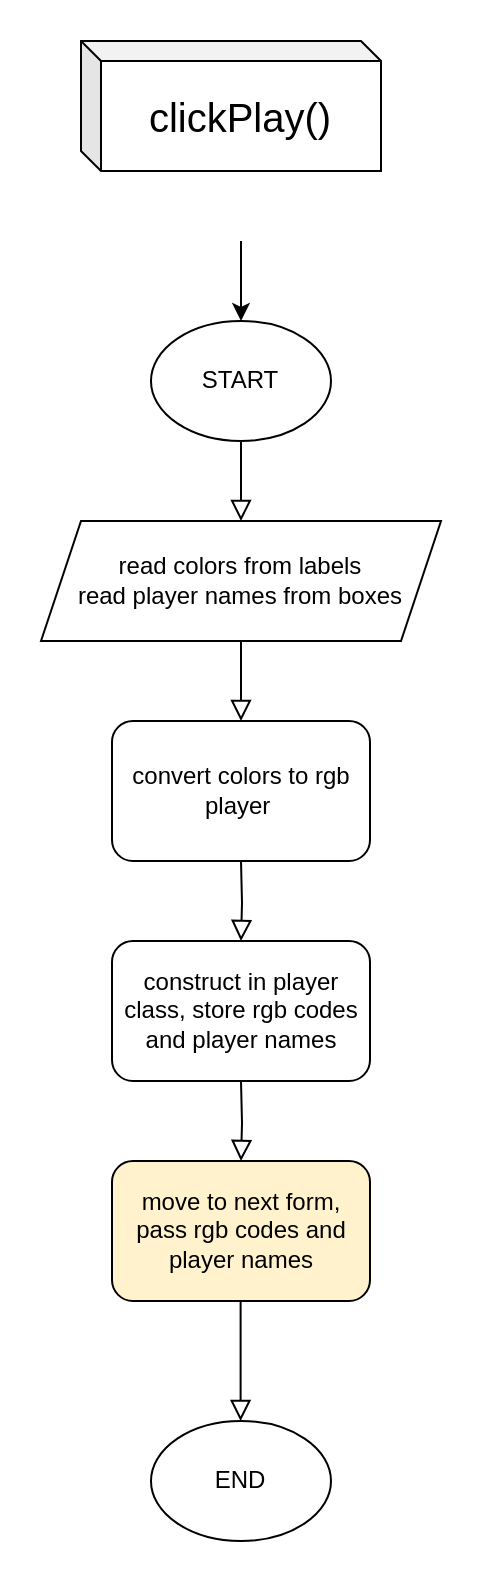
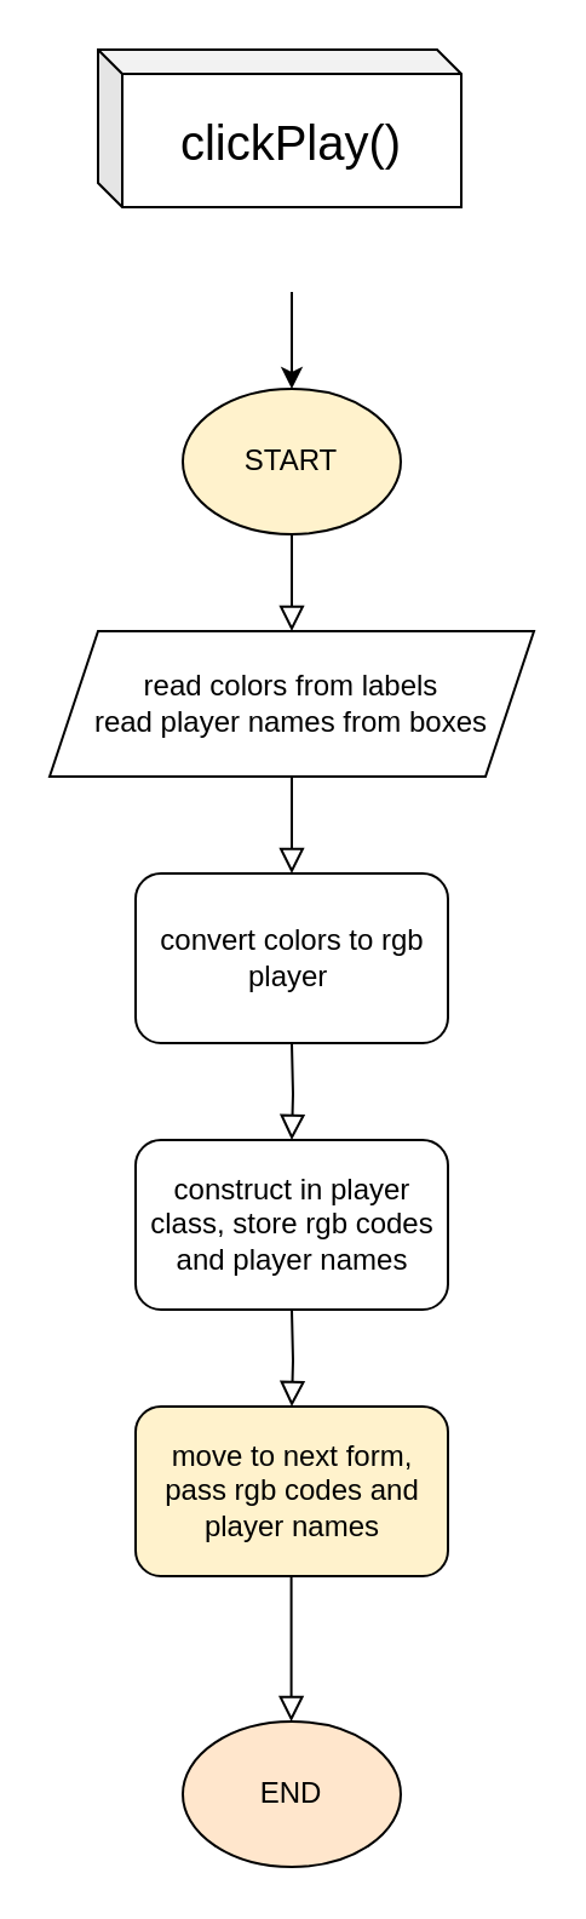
  <mxCell id="0" />
  <mxCell id="1" parent="0" />
  <mxCell id="2" value="" style="rounded=0;html=1;jettySize=auto;orthogonalLoop=1;fontSize=11;endArrow=block;endFill=0;endSize=8;strokeWidth=1;shadow=0;labelBackgroundColor=none;edgeStyle=orthogonalEdgeStyle;exitX=0.5;exitY=1;exitDx=0;exitDy=0;entryX=0.5;entryY=0;entryDx=0;entryDy=0;" parent="1" target="8" edge="1" source="5"><mxGeometry relative="1" as="geometry"><mxPoint x="120" y="230" as="sourcePoint" /><mxPoint x="121" y="260" as="targetPoint" /></mxGeometry></mxCell>
  <mxCell id="3" style="edgeStyle=orthogonalEdgeStyle;rounded=0;orthogonalLoop=1;jettySize=auto;html=1;exitX=0;exitY=0;exitDx=80;exitDy=100;exitPerimeter=0;" parent="1" source="4" edge="1"><mxGeometry relative="1" as="geometry"><mxPoint x="120" y="160" as="targetPoint" /></mxGeometry></mxCell>
  <mxCell id="4" value="&lt;font style=&quot;font-size: 20px&quot;&gt;clickPlay()&lt;/font&gt;" style="shape=cube;whiteSpace=wrap;html=1;boundedLbl=1;backgroundOutline=1;darkOpacity=0.05;darkOpacity2=0.1;size=10;" parent="1" vertex="1"><mxGeometry x="40" y="20" width="150" height="65" as="geometry" /></mxCell>
- <mxCell id="5" value="START" style="ellipse;whiteSpace=wrap;html=1;" parent="1" vertex="1"><mxGeometry x="75" y="160" width="90" height="60" as="geometry" /></mxCell>
+ <mxCell id="5" value="START" style="ellipse;whiteSpace=wrap;html=1;fillColor=#fff2cc;" parent="1" vertex="1"><mxGeometry x="75" y="160" width="90" height="60" as="geometry" /></mxCell>
  <mxCell id="6" value="" style="rounded=0;html=1;jettySize=auto;orthogonalLoop=1;fontSize=11;endArrow=block;endFill=0;endSize=8;strokeWidth=1;shadow=0;labelBackgroundColor=none;edgeStyle=orthogonalEdgeStyle;exitX=0.5;exitY=1;exitDx=0;exitDy=0;entryX=0.5;entryY=0;entryDx=0;entryDy=0;" parent="1" edge="1"><mxGeometry x="-0.143" y="10" relative="1" as="geometry"><mxPoint as="offset" /><mxPoint x="119.8" y="640" as="sourcePoint" /><mxPoint x="119.8" y="710" as="targetPoint" /></mxGeometry></mxCell>
- <mxCell id="7" value="END" style="ellipse;whiteSpace=wrap;html=1;" parent="1" vertex="1"><mxGeometry x="75" y="710" width="90" height="60" as="geometry" /></mxCell>
+ <mxCell id="7" value="END" style="ellipse;whiteSpace=wrap;html=1;fillColor=#ffe6cc;" parent="1" vertex="1"><mxGeometry x="75" y="710" width="90" height="60" as="geometry" /></mxCell>
  <mxCell id="8" value="read colors from labels&lt;br&gt;read player names from boxes" style="shape=parallelogram;perimeter=parallelogramPerimeter;whiteSpace=wrap;html=1;fixedSize=1;" vertex="1" parent="1"><mxGeometry x="20" y="260" width="200" height="60" as="geometry" /></mxCell>
  <mxCell id="9" value="convert colors to rgb player&amp;nbsp;" style="rounded=1;whiteSpace=wrap;html=1;fontSize=12;glass=0;strokeWidth=1;shadow=0;" vertex="1" parent="1"><mxGeometry x="55.5" y="360" width="129" height="70" as="geometry" /></mxCell>
  <mxCell id="10" value="" style="rounded=0;html=1;jettySize=auto;orthogonalLoop=1;fontSize=11;endArrow=block;endFill=0;endSize=8;strokeWidth=1;shadow=0;labelBackgroundColor=none;edgeStyle=orthogonalEdgeStyle;exitX=0.5;exitY=1;exitDx=0;exitDy=0;entryX=0.5;entryY=0;entryDx=0;entryDy=0;" edge="1" parent="1" source="8" target="9"><mxGeometry y="20" relative="1" as="geometry"><mxPoint as="offset" /><mxPoint x="130" y="414" as="sourcePoint" /><mxPoint x="130" y="460" as="targetPoint" /></mxGeometry></mxCell>
  <mxCell id="11" value="construct in player class, store rgb codes and player names" style="rounded=1;whiteSpace=wrap;html=1;fontSize=12;glass=0;strokeWidth=1;shadow=0;" vertex="1" parent="1"><mxGeometry x="55.5" y="470" width="129" height="70" as="geometry" /></mxCell>
  <mxCell id="12" value="" style="rounded=0;html=1;jettySize=auto;orthogonalLoop=1;fontSize=11;endArrow=block;endFill=0;endSize=8;strokeWidth=1;shadow=0;labelBackgroundColor=none;edgeStyle=orthogonalEdgeStyle;exitX=0.5;exitY=1;exitDx=0;exitDy=0;entryX=0.5;entryY=0;entryDx=0;entryDy=0;" edge="1" parent="1" target="11"><mxGeometry y="20" relative="1" as="geometry"><mxPoint as="offset" /><mxPoint x="120" y="430" as="sourcePoint" /><mxPoint x="130" y="570" as="targetPoint" /></mxGeometry></mxCell>
  <mxCell id="13" value="move to next form, pass rgb codes and player names" style="rounded=1;whiteSpace=wrap;html=1;fontSize=12;glass=0;strokeWidth=1;shadow=0;fillColor=#fff2cc;" vertex="1" parent="1"><mxGeometry x="55.5" y="580" width="129" height="70" as="geometry" /></mxCell>
  <mxCell id="14" value="" style="rounded=0;html=1;jettySize=auto;orthogonalLoop=1;fontSize=11;endArrow=block;endFill=0;endSize=8;strokeWidth=1;shadow=0;labelBackgroundColor=none;edgeStyle=orthogonalEdgeStyle;exitX=0.5;exitY=1;exitDx=0;exitDy=0;entryX=0.5;entryY=0;entryDx=0;entryDy=0;" edge="1" parent="1" target="13"><mxGeometry y="20" relative="1" as="geometry"><mxPoint as="offset" /><mxPoint x="120" y="540" as="sourcePoint" /><mxPoint x="130" y="680" as="targetPoint" /></mxGeometry></mxCell>
